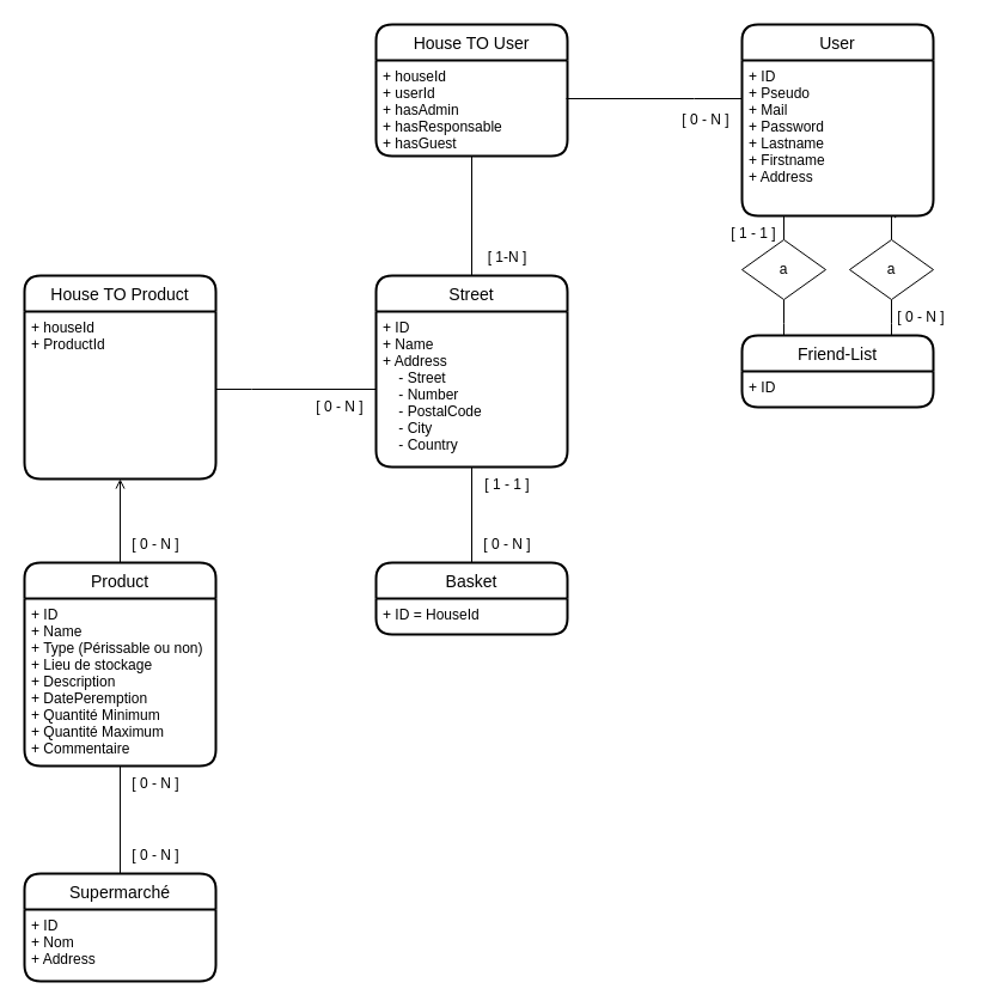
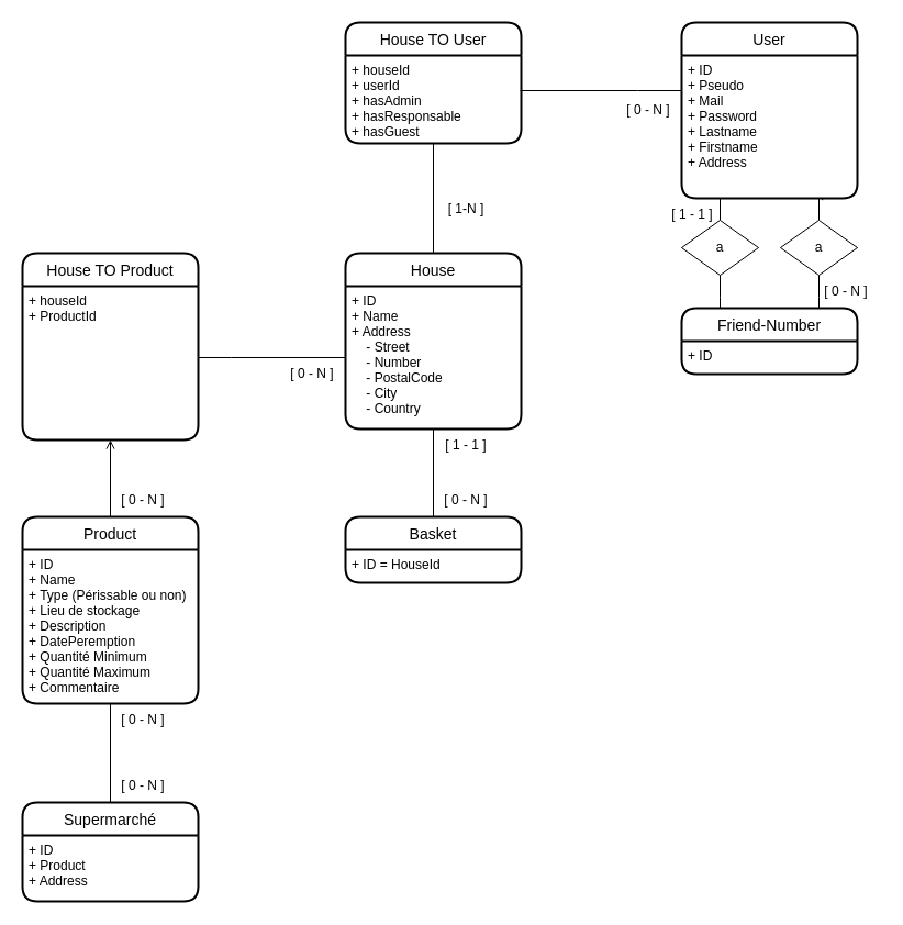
  <mxCell id="0" />
  <mxCell id="1" parent="0" />
  <mxCell id="2" style="edgeStyle=orthogonalEdgeStyle;rounded=0;orthogonalLoop=1;jettySize=auto;html=1;entryX=0.5;entryY=1;entryDx=0;entryDy=0;endArrow=none;endFill=0;" parent="1" source="3" target="10" edge="1"><mxGeometry relative="1" as="geometry" /></mxCell>
- <mxCell id="3" value="Street" style="swimlane;childLayout=stackLayout;horizontal=1;startSize=30;horizontalStack=0;rounded=1;fontSize=14;fontStyle=0;strokeWidth=2;resizeParent=0;resizeLast=1;shadow=0;dashed=0;align=center;" parent="1" vertex="1"><mxGeometry x="314" y="230" width="160" height="160" as="geometry" /></mxCell>
+ <mxCell id="3" value="House" style="swimlane;childLayout=stackLayout;horizontal=1;startSize=30;horizontalStack=0;rounded=1;fontSize=14;fontStyle=0;strokeWidth=2;resizeParent=0;resizeLast=1;shadow=0;dashed=0;align=center;" parent="1" vertex="1"><mxGeometry x="314" y="230" width="160" height="160" as="geometry" /></mxCell>
  <mxCell id="4" value="+ ID&#10;+ Name&#10;+ Address&#10;    - Street&#10;    - Number&#10;    - PostalCode&#10;    - City&#10;    - Country" style="align=left;strokeColor=none;fillColor=none;spacingLeft=4;fontSize=12;verticalAlign=top;resizable=0;rotatable=0;part=1;" parent="3" vertex="1"><mxGeometry y="30" width="160" height="130" as="geometry" /></mxCell>
  <mxCell id="5" style="edgeStyle=orthogonalEdgeStyle;rounded=0;orthogonalLoop=1;jettySize=auto;html=1;exitX=0.5;exitY=1;exitDx=0;exitDy=0;" parent="3" source="4" target="4" edge="1"><mxGeometry relative="1" as="geometry" /></mxCell>
  <mxCell id="6" style="edgeStyle=orthogonalEdgeStyle;rounded=0;orthogonalLoop=1;jettySize=auto;html=1;entryX=0.994;entryY=0.4;entryDx=0;entryDy=0;entryPerimeter=0;endArrow=none;endFill=0;" parent="1" source="7" target="10" edge="1"><mxGeometry relative="1" as="geometry"><Array as="points"><mxPoint x="580" y="82" /><mxPoint x="580" y="82" /></Array></mxGeometry></mxCell>
  <mxCell id="7" value="User" style="swimlane;childLayout=stackLayout;horizontal=1;startSize=30;horizontalStack=0;rounded=1;fontSize=14;fontStyle=0;strokeWidth=2;resizeParent=0;resizeLast=1;shadow=0;dashed=0;align=center;" parent="1" vertex="1"><mxGeometry x="620" y="20" width="160" height="160" as="geometry" /></mxCell>
  <mxCell id="8" value="+ ID&#10;+ Pseudo&#10;+ Mail&#10;+ Password&#10;+ Lastname&#10;+ Firstname&#10;+ Address" style="align=left;strokeColor=none;fillColor=none;spacingLeft=4;fontSize=12;verticalAlign=top;resizable=0;rotatable=0;part=1;" parent="7" vertex="1"><mxGeometry y="30" width="160" height="130" as="geometry" /></mxCell>
  <mxCell id="9" value="House TO User" style="swimlane;childLayout=stackLayout;horizontal=1;startSize=30;horizontalStack=0;rounded=1;fontSize=14;fontStyle=0;strokeWidth=2;resizeParent=0;resizeLast=1;shadow=0;dashed=0;align=center;" parent="1" vertex="1"><mxGeometry x="314" y="20" width="160" height="110" as="geometry" /></mxCell>
  <mxCell id="10" value="+ houseId&#10;+ userId&#10;+ hasAdmin&#10;+ hasResponsable&#10;+ hasGuest&#10;" style="align=left;strokeColor=none;fillColor=none;spacingLeft=4;fontSize=12;verticalAlign=top;resizable=0;rotatable=0;part=1;" parent="9" vertex="1"><mxGeometry y="30" width="160" height="80" as="geometry" /></mxCell>
- <mxCell id="11" value="[ 1-N ]" style="text;html=1;strokeColor=none;fillColor=none;align=center;verticalAlign=middle;whiteSpace=wrap;rounded=0;" parent="1" vertex="1"><mxGeometry x="394" y="200" width="60" height="30" as="geometry" /></mxCell>
+ <mxCell id="11" value="[ 1-N ]" style="text;html=1;strokeColor=none;fillColor=none;align=center;verticalAlign=middle;whiteSpace=wrap;rounded=0;" parent="1" vertex="1"><mxGeometry x="394" y="175" width="60" height="30" as="geometry" /></mxCell>
  <mxCell id="12" value="[ 0 - N ]" style="text;html=1;strokeColor=none;fillColor=none;align=center;verticalAlign=middle;whiteSpace=wrap;rounded=0;" parent="1" vertex="1"><mxGeometry x="560" y="85" width="60" height="30" as="geometry" /></mxCell>
  <mxCell id="13" value="Basket" style="swimlane;childLayout=stackLayout;horizontal=1;startSize=30;horizontalStack=0;rounded=1;fontSize=14;fontStyle=0;strokeWidth=2;resizeParent=0;resizeLast=1;shadow=0;dashed=0;align=center;" parent="1" vertex="1"><mxGeometry x="314" y="470" width="160" height="60" as="geometry" /></mxCell>
  <mxCell id="14" value="+ ID = HouseId" style="align=left;strokeColor=none;fillColor=none;spacingLeft=4;fontSize=12;verticalAlign=top;resizable=0;rotatable=0;part=1;" parent="13" vertex="1"><mxGeometry y="30" width="160" height="30" as="geometry" /></mxCell>
  <mxCell id="15" value="[ 0 - N ]" style="text;html=1;strokeColor=none;fillColor=none;align=center;verticalAlign=middle;whiteSpace=wrap;rounded=0;" parent="1" vertex="1"><mxGeometry x="254" y="325" width="60" height="30" as="geometry" /></mxCell>
  <mxCell id="16" value="[ 1 - 1 ]" style="text;html=1;strokeColor=none;fillColor=none;align=center;verticalAlign=middle;whiteSpace=wrap;rounded=0;" parent="1" vertex="1"><mxGeometry x="394" y="390" width="60" height="30" as="geometry" /></mxCell>
  <mxCell id="17" value="[ 0 - N ]" style="text;html=1;strokeColor=none;fillColor=none;align=center;verticalAlign=middle;whiteSpace=wrap;rounded=0;" parent="1" vertex="1"><mxGeometry x="740" y="250" width="60" height="30" as="geometry" /></mxCell>
  <mxCell id="18" style="edgeStyle=orthogonalEdgeStyle;rounded=0;orthogonalLoop=1;jettySize=auto;html=1;entryX=0.5;entryY=1;entryDx=0;entryDy=0;endArrow=open;endFill=0;" parent="1" source="19" target="24" edge="1"><mxGeometry relative="1" as="geometry" /></mxCell>
  <mxCell id="19" value="Product" style="swimlane;childLayout=stackLayout;horizontal=1;startSize=30;horizontalStack=0;rounded=1;fontSize=14;fontStyle=0;strokeWidth=2;resizeParent=0;resizeLast=1;shadow=0;dashed=0;align=center;" parent="1" vertex="1"><mxGeometry x="20" y="470" width="160" height="170" as="geometry" /></mxCell>
  <mxCell id="20" value="+ ID&#10;+ Name&#10;+ Type (Périssable ou non)&#10;+ Lieu de stockage&#10;+ Description&#10;+ DatePeremption&#10;+ Quantité Minimum&#10;+ Quantité Maximum&#10;+ Commentaire" style="align=left;strokeColor=none;fillColor=none;spacingLeft=4;fontSize=12;verticalAlign=top;resizable=0;rotatable=0;part=1;" parent="19" vertex="1"><mxGeometry y="30" width="160" height="140" as="geometry" /></mxCell>
  <mxCell id="21" value="[ 0 - N ]" style="text;html=1;strokeColor=none;fillColor=none;align=center;verticalAlign=middle;whiteSpace=wrap;rounded=0;" parent="1" vertex="1"><mxGeometry x="100" y="440" width="60" height="30" as="geometry" /></mxCell>
  <mxCell id="22" value="[ 0 - N ]" style="text;html=1;strokeColor=none;fillColor=none;align=center;verticalAlign=middle;whiteSpace=wrap;rounded=0;" parent="1" vertex="1"><mxGeometry x="394" y="440" width="60" height="30" as="geometry" /></mxCell>
  <mxCell id="23" value="House TO Product" style="swimlane;childLayout=stackLayout;horizontal=1;startSize=30;horizontalStack=0;rounded=1;fontSize=14;fontStyle=0;strokeWidth=2;resizeParent=0;resizeLast=1;shadow=0;dashed=0;align=center;" parent="1" vertex="1"><mxGeometry x="20" y="230" width="160" height="170" as="geometry" /></mxCell>
  <mxCell id="24" value="+ houseId&#10;+ ProductId&#10;" style="align=left;strokeColor=none;fillColor=none;spacingLeft=4;fontSize=12;verticalAlign=top;resizable=0;rotatable=0;part=1;" parent="23" vertex="1"><mxGeometry y="30" width="160" height="140" as="geometry" /></mxCell>
  <mxCell id="25" style="edgeStyle=orthogonalEdgeStyle;rounded=0;orthogonalLoop=1;jettySize=auto;html=1;endArrow=none;endFill=0;" parent="1" source="4" target="24" edge="1"><mxGeometry relative="1" as="geometry"><Array as="points"><mxPoint x="210" y="325" /><mxPoint x="210" y="325" /></Array></mxGeometry></mxCell>
  <mxCell id="26" style="edgeStyle=orthogonalEdgeStyle;rounded=0;orthogonalLoop=1;jettySize=auto;html=1;entryX=0.5;entryY=1;entryDx=0;entryDy=0;endArrow=none;endFill=0;" parent="1" source="28" target="37" edge="1"><mxGeometry relative="1" as="geometry"><Array as="points"><mxPoint x="745" y="270" /><mxPoint x="745" y="270" /></Array></mxGeometry></mxCell>
  <mxCell id="27" style="edgeStyle=orthogonalEdgeStyle;rounded=0;orthogonalLoop=1;jettySize=auto;html=1;entryX=0.5;entryY=1;entryDx=0;entryDy=0;endArrow=none;endFill=0;" parent="1" source="28" target="39" edge="1"><mxGeometry relative="1" as="geometry"><Array as="points"><mxPoint x="655" y="270" /><mxPoint x="655" y="270" /></Array></mxGeometry></mxCell>
- <mxCell id="28" value="Friend-List" style="swimlane;childLayout=stackLayout;horizontal=1;startSize=30;horizontalStack=0;rounded=1;fontSize=14;fontStyle=0;strokeWidth=2;resizeParent=0;resizeLast=1;shadow=0;dashed=0;align=center;" parent="1" vertex="1"><mxGeometry x="620" y="280" width="160" height="60" as="geometry" /></mxCell>
+ <mxCell id="28" value="Friend-Number" style="swimlane;childLayout=stackLayout;horizontal=1;startSize=30;horizontalStack=0;rounded=1;fontSize=14;fontStyle=0;strokeWidth=2;resizeParent=0;resizeLast=1;shadow=0;dashed=0;align=center;" parent="1" vertex="1"><mxGeometry x="620" y="280" width="160" height="60" as="geometry" /></mxCell>
  <mxCell id="29" value="+ ID" style="align=left;strokeColor=none;fillColor=none;spacingLeft=4;fontSize=12;verticalAlign=top;resizable=0;rotatable=0;part=1;" parent="28" vertex="1"><mxGeometry y="30" width="160" height="30" as="geometry" /></mxCell>
  <mxCell id="30" style="edgeStyle=orthogonalEdgeStyle;rounded=0;orthogonalLoop=1;jettySize=auto;html=1;endArrow=none;endFill=0;" parent="1" source="4" target="13" edge="1"><mxGeometry relative="1" as="geometry" /></mxCell>
  <mxCell id="31" style="edgeStyle=orthogonalEdgeStyle;rounded=0;orthogonalLoop=1;jettySize=auto;html=1;entryX=0.5;entryY=1;entryDx=0;entryDy=0;endArrow=none;endFill=0;" parent="1" source="32" target="20" edge="1"><mxGeometry relative="1" as="geometry" /></mxCell>
  <mxCell id="32" value="Supermarché" style="swimlane;childLayout=stackLayout;horizontal=1;startSize=30;horizontalStack=0;rounded=1;fontSize=14;fontStyle=0;strokeWidth=2;resizeParent=0;resizeLast=1;shadow=0;dashed=0;align=center;" parent="1" vertex="1"><mxGeometry x="20" y="730" width="160" height="90" as="geometry" /></mxCell>
- <mxCell id="33" value="+ ID&#10;+ Nom&#10;+ Address" style="align=left;strokeColor=none;fillColor=none;spacingLeft=4;fontSize=12;verticalAlign=top;resizable=0;rotatable=0;part=1;" parent="32" vertex="1"><mxGeometry y="30" width="160" height="60" as="geometry" /></mxCell>
+ <mxCell id="33" value="+ ID&#10;+ Product&#10;+ Address" style="align=left;strokeColor=none;fillColor=none;spacingLeft=4;fontSize=12;verticalAlign=top;resizable=0;rotatable=0;part=1;" parent="32" vertex="1"><mxGeometry y="30" width="160" height="60" as="geometry" /></mxCell>
  <mxCell id="34" value="[ 0 - N ]" style="text;html=1;strokeColor=none;fillColor=none;align=center;verticalAlign=middle;whiteSpace=wrap;rounded=0;" parent="1" vertex="1"><mxGeometry x="100" y="700" width="60" height="30" as="geometry" /></mxCell>
  <mxCell id="35" value="[ 0 - N ]" style="text;html=1;strokeColor=none;fillColor=none;align=center;verticalAlign=middle;whiteSpace=wrap;rounded=0;" parent="1" vertex="1"><mxGeometry x="100" y="640" width="60" height="30" as="geometry" /></mxCell>
  <mxCell id="36" style="edgeStyle=orthogonalEdgeStyle;rounded=0;orthogonalLoop=1;jettySize=auto;html=1;entryX=0.801;entryY=1.013;entryDx=0;entryDy=0;entryPerimeter=0;endArrow=none;endFill=0;" parent="1" source="37" target="8" edge="1"><mxGeometry relative="1" as="geometry" /></mxCell>
  <mxCell id="37" value="a" style="shape=rhombus;perimeter=rhombusPerimeter;whiteSpace=wrap;html=1;align=center;" parent="1" vertex="1"><mxGeometry x="710" y="200" width="70" height="50" as="geometry" /></mxCell>
  <mxCell id="38" style="edgeStyle=orthogonalEdgeStyle;rounded=0;orthogonalLoop=1;jettySize=auto;html=1;entryX=0.25;entryY=1;entryDx=0;entryDy=0;endArrow=none;endFill=0;" parent="1" source="39" target="8" edge="1"><mxGeometry relative="1" as="geometry" /></mxCell>
  <mxCell id="39" value="a" style="shape=rhombus;perimeter=rhombusPerimeter;whiteSpace=wrap;html=1;align=center;" parent="1" vertex="1"><mxGeometry x="620" y="200" width="70" height="50" as="geometry" /></mxCell>
  <mxCell id="40" value="[ 1 - 1 ]" style="text;html=1;strokeColor=none;fillColor=none;align=center;verticalAlign=middle;whiteSpace=wrap;rounded=0;" parent="1" vertex="1"><mxGeometry x="600" y="180" width="60" height="30" as="geometry" /></mxCell>
